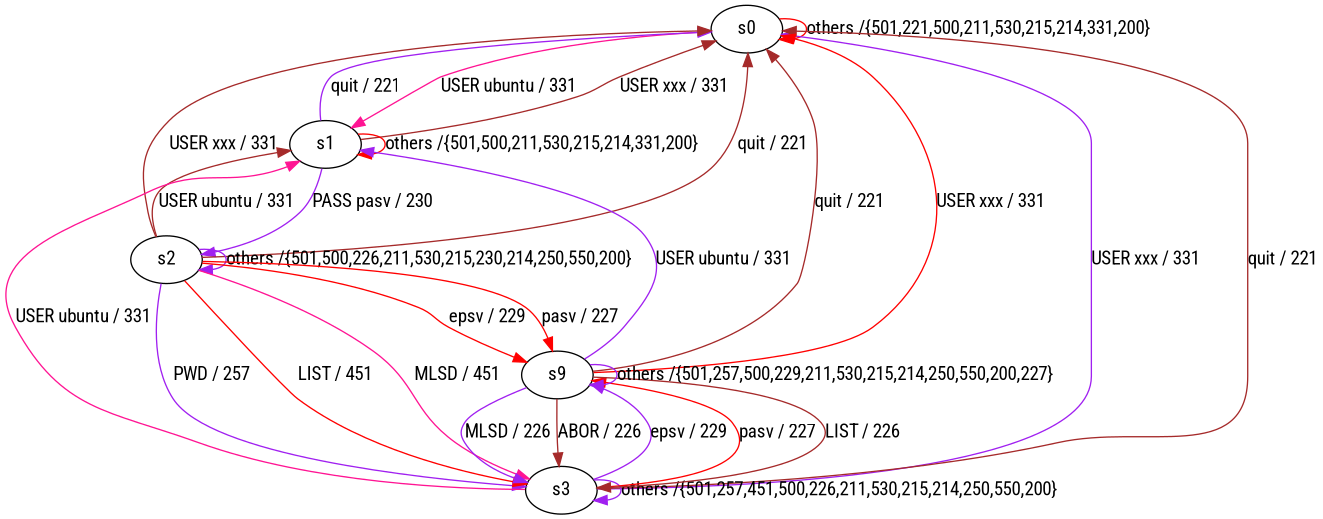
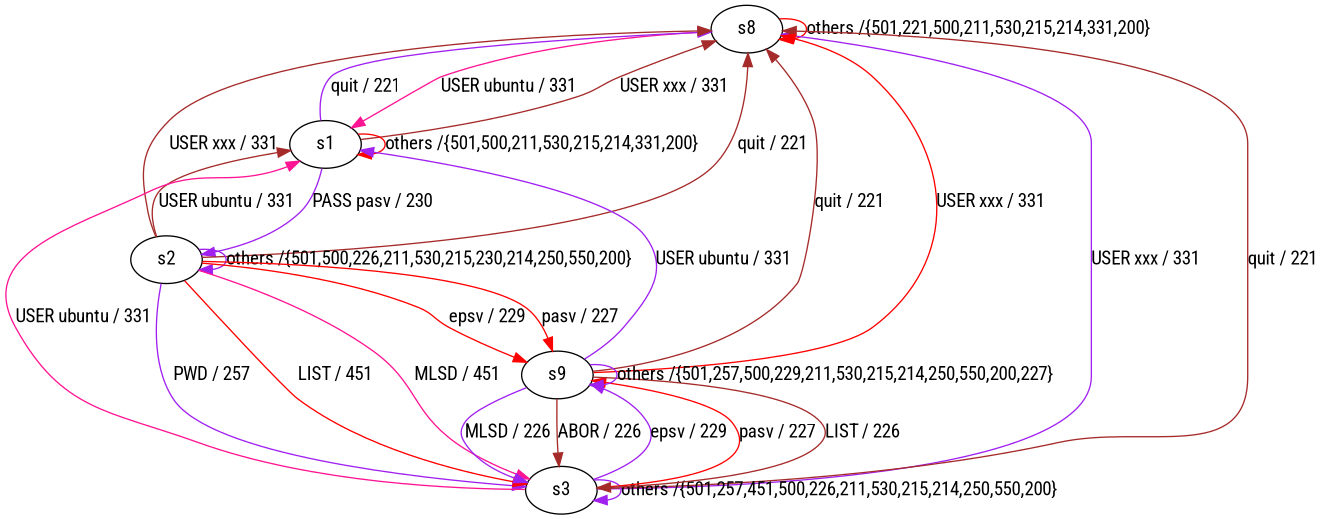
  digraph {
    fontname="Roboto Condensed"
    node [fontname="Roboto Condensed"]
    edge [color=purple fontname="Roboto Condensed"]
-   s0
+   s0 [label=s8]
    s1
    s2
    s3
    n5 [label=s9]
    s0 -> s0 [color=red label="others /{501,221,500,211,530,215,214,331,200}"]
    s0 -> s1 [color=deeppink label="USER ubuntu / 331"]
    s1 -> s0 [color=brown label="USER xxx / 331"]
    s1 -> s0 [label="quit / 221"]
    s1 -> s1 [color=red label="others /{501,500,211,530,215,214,331,200}"]
    s1 -> s2 [label="PASS pasv / 230"]
    s2 -> s0 [color=brown label="USER xxx / 331"]
    s2 -> s0 [color=brown label="quit / 221"]
    s2 -> s1 [color=brown label="USER ubuntu / 331"]
    s2 -> s2 [label="others /{501,500,226,211,530,215,230,214,250,550,200}"]
    s2 -> s3 [label="PWD / 257"]
    s2 -> s3 [color=red label="LIST / 451"]
    s2 -> s3 [color=deeppink label="MLSD / 451"]
    s2 -> n5 [color=red label="epsv / 229"]
    s2 -> n5 [color=red label="pasv / 227"]
    s3 -> s0 [label="USER xxx / 331"]
    s3 -> s0 [color=brown label="quit / 221"]
    s3 -> s1 [color=deeppink label="USER ubuntu / 331"]
    s3 -> s3 [label="others /{501,257,451,500,226,211,530,215,214,250,550,200}"]
    s3 -> n5 [label="epsv / 229"]
    s3 -> n5 [color=red label="pasv / 227"]
    n5 -> s0 [color=red label="USER xxx / 331"]
    n5 -> s0 [color=brown label="quit / 221"]
    n5 -> s1 [label="USER ubuntu / 331"]
    n5 -> s3 [color=brown label="LIST / 226"]
    n5 -> s3 [color=brown label="ABOR / 226"]
    n5 -> s3 [label="MLSD / 226"]
    n5 -> n5 [label="others /{501,257,500,229,211,530,215,214,250,550,200,227}"]
  }
